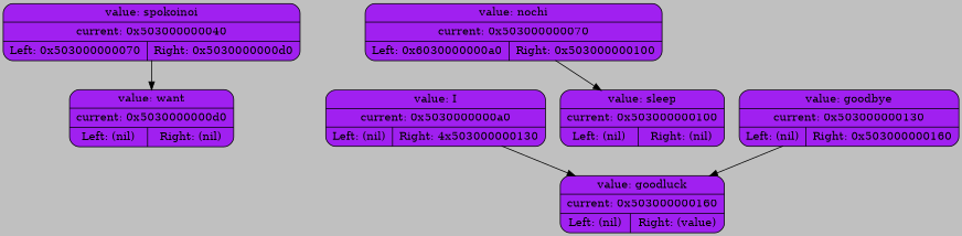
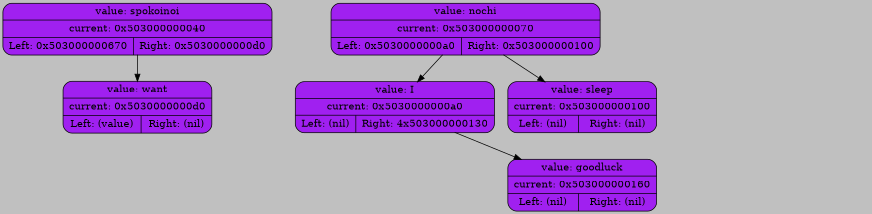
  digraph {
    bgcolor="#C0C0C0"
    node [fillcolor=purple shape=Mrecord style=filled]
-   n1 [label="{value: spokoinoi | current: 0x503000000040 | { Left: 0x503000000070 | Right: 0x5030000000d0 } }"]
-   n2 [label="{value: want | current: 0x5030000000d0 | { Left: (nil) | Right: (nil) } }"]
-   n3 [label="{value: nochi | current: 0x503000000070 | { Left: 0x6030000000a0 | Right: 0x503000000100 } }"]
+   n1 [label="{value: spokoinoi | current: 0x503000000040 | { Left: 0x503000000670 | Right: 0x5030000000d0 } }"]
+   n2 [label="{value: want | current: 0x5030000000d0 | { Left: (value) | Right: (nil) } }"]
+   n3 [label="{value: nochi | current: 0x503000000070 | { Left: 0x5030000000a0 | Right: 0x503000000100 } }"]
    n4 [label="{value: I | current: 0x5030000000a0 | { Left: (nil) | Right: 4x503000000130 } }"]
    n5 [label="{value: sleep | current: 0x503000000100 | { Left: (nil) | Right: (nil) } }"]
-   n6 [label="{value: goodluck | current: 0x503000000160 | { Left: (nil) | Right: (value) } }"]
-   n7 [label="{value: goodbye | current: 0x503000000130 | { Left: (nil) | Right: 0x503000000160 } }"]
+   n6 [label="{value: goodluck | current: 0x503000000160 | { Left: (nil) | Right: (nil) } }"]
    n1 -> n2
+   n3 -> n4
    n3 -> n5
    n4 -> n6
-   n7 -> n6
  }
